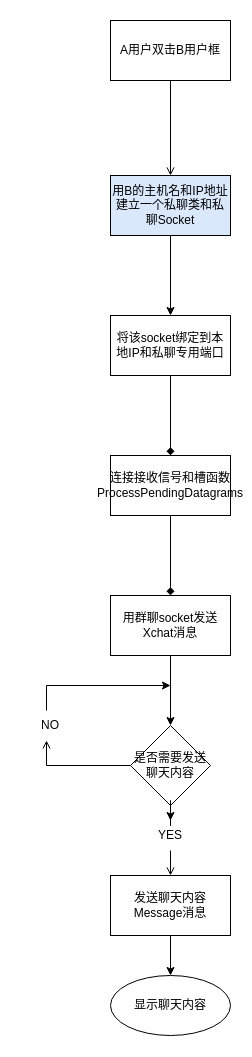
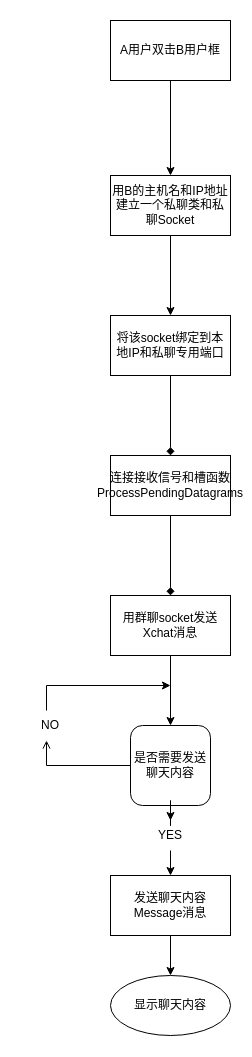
  <mxCell id="0" />
  <mxCell id="1" parent="0" />
- <mxCell id="2" value="" style="edgeStyle=orthogonalEdgeStyle;rounded=0;orthogonalLoop=1;jettySize=auto;html=1;endArrow=open;" parent="1" source="3" target="5" edge="1"><mxGeometry relative="1" as="geometry" /></mxCell>
+ <mxCell id="2" value="" style="edgeStyle=orthogonalEdgeStyle;rounded=0;orthogonalLoop=1;jettySize=auto;html=1;" parent="1" source="3" target="5" edge="1"><mxGeometry relative="1" as="geometry" /></mxCell>
  <mxCell id="3" value="A用户双击B用户框" style="rounded=0;whiteSpace=wrap;html=1;" parent="1" vertex="1"><mxGeometry x="110" y="20" width="120" height="60" as="geometry" /></mxCell>
  <mxCell id="4" value="" style="edgeStyle=orthogonalEdgeStyle;rounded=0;orthogonalLoop=1;jettySize=auto;html=1;" parent="1" source="5" target="7" edge="1"><mxGeometry relative="1" as="geometry" /></mxCell>
- <mxCell id="5" value="用B的主机名和IP地址建立一个私聊类和私聊Socket" style="rounded=0;whiteSpace=wrap;html=1;fillColor=#dae8fc;" parent="1" vertex="1"><mxGeometry x="110" y="175" width="120" height="60" as="geometry" /></mxCell>
+ <mxCell id="5" value="用B的主机名和IP地址建立一个私聊类和私聊Socket" style="rounded=0;whiteSpace=wrap;html=1;" parent="1" vertex="1"><mxGeometry x="110" y="175" width="120" height="60" as="geometry" /></mxCell>
  <mxCell id="6" value="" style="edgeStyle=orthogonalEdgeStyle;rounded=0;orthogonalLoop=1;jettySize=auto;html=1;endArrow=diamond;" parent="1" source="7" target="9" edge="1"><mxGeometry relative="1" as="geometry" /></mxCell>
  <mxCell id="7" value="将该socket绑定到本地IP和私聊专用端口" style="rounded=0;whiteSpace=wrap;html=1;" parent="1" vertex="1"><mxGeometry x="110" y="315" width="120" height="60" as="geometry" /></mxCell>
  <mxCell id="8" value="" style="edgeStyle=orthogonalEdgeStyle;rounded=0;orthogonalLoop=1;jettySize=auto;html=1;endArrow=diamond;" parent="1" source="9" target="11" edge="1"><mxGeometry relative="1" as="geometry" /></mxCell>
  <mxCell id="9" value="连接接收信号和槽函数ProcessPendingDatagrams" style="rounded=0;whiteSpace=wrap;html=1;" parent="1" vertex="1"><mxGeometry x="110" y="455" width="120" height="60" as="geometry" /></mxCell>
  <mxCell id="10" value="" style="edgeStyle=orthogonalEdgeStyle;rounded=0;orthogonalLoop=1;jettySize=auto;html=1;" parent="1" source="11" target="15" edge="1"><mxGeometry relative="1" as="geometry" /></mxCell>
  <mxCell id="11" value="用群聊socket发送Xchat消息" style="rounded=0;whiteSpace=wrap;html=1;" parent="1" vertex="1"><mxGeometry x="110" y="595" width="120" height="60" as="geometry" /></mxCell>
- <mxCell id="12" value="" style="edgeStyle=orthogonalEdgeStyle;rounded=0;orthogonalLoop=1;jettySize=auto;html=1;startArrow=none;endArrow=open;" parent="1" source="19" target="17" edge="1"><mxGeometry relative="1" as="geometry" /></mxCell>
+ <mxCell id="12" value="" style="edgeStyle=orthogonalEdgeStyle;rounded=0;orthogonalLoop=1;jettySize=auto;html=1;startArrow=none;" parent="1" source="19" target="17" edge="1"><mxGeometry relative="1" as="geometry" /></mxCell>
  <mxCell id="13" style="edgeStyle=orthogonalEdgeStyle;rounded=0;orthogonalLoop=1;jettySize=auto;html=1;startArrow=none;" parent="1" source="21" edge="1"><mxGeometry relative="1" as="geometry"><mxPoint x="170" y="685" as="targetPoint" /><Array as="points"><mxPoint x="46" y="685" /></Array></mxGeometry></mxCell>
  <mxCell id="14" value="" style="edgeStyle=orthogonalEdgeStyle;rounded=0;orthogonalLoop=1;jettySize=auto;html=1;" edge="1" parent="1" source="15" target="19"><mxGeometry relative="1" as="geometry" /></mxCell>
- <mxCell id="15" value="是否需要发送聊天内容" style="rhombus;whiteSpace=wrap;html=1;rounded=0;" parent="1" vertex="1"><mxGeometry x="130" y="725" width="80" height="80" as="geometry" /></mxCell>
+ <mxCell id="15" value="是否需要发送聊天内容" style="whiteSpace=wrap;html=1;rounded=1;" parent="1" vertex="1"><mxGeometry x="130" y="725" width="80" height="80" as="geometry" /></mxCell>
  <mxCell id="16" value="" style="edgeStyle=orthogonalEdgeStyle;rounded=0;orthogonalLoop=1;jettySize=auto;html=1;" parent="1" source="17" target="18" edge="1"><mxGeometry relative="1" as="geometry" /></mxCell>
  <mxCell id="17" value="发送聊天内容Message消息" style="whiteSpace=wrap;html=1;rounded=0;" parent="1" vertex="1"><mxGeometry x="110" y="875" width="120" height="60" as="geometry" /></mxCell>
  <mxCell id="18" value="显示聊天内容" style="ellipse;whiteSpace=wrap;html=1;" parent="1" vertex="1"><mxGeometry x="110" y="975" width="120" height="60" as="geometry" /></mxCell>
  <mxCell id="19" value="YES" style="text;html=1;strokeColor=none;fillColor=none;align=center;verticalAlign=middle;whiteSpace=wrap;rounded=0;" parent="1" vertex="1"><mxGeometry x="140" y="820" width="60" height="30" as="geometry" /></mxCell>
  <mxCell id="20" value="" style="edgeStyle=orthogonalEdgeStyle;rounded=0;orthogonalLoop=1;jettySize=auto;html=1;endArrow=none;" parent="1" source="15" target="19" edge="1"><mxGeometry relative="1" as="geometry"><mxPoint x="170" y="805" as="sourcePoint" /><mxPoint x="170" y="875" as="targetPoint" /></mxGeometry></mxCell>
  <mxCell id="21" value="NO" style="text;html=1;strokeColor=none;fillColor=none;align=center;verticalAlign=middle;whiteSpace=wrap;rounded=0;" parent="1" vertex="1"><mxGeometry x="20" y="710" width="60" height="30" as="geometry" /></mxCell>
  <mxCell id="22" value="" style="edgeStyle=orthogonalEdgeStyle;rounded=0;orthogonalLoop=1;jettySize=auto;html=1;endArrow=open;" parent="1" source="15" target="21" edge="1"><mxGeometry relative="1" as="geometry"><mxPoint x="170" y="685" as="targetPoint" /><mxPoint x="130" y="765" as="sourcePoint" /><Array as="points"><mxPoint x="46" y="765" /></Array></mxGeometry></mxCell>
